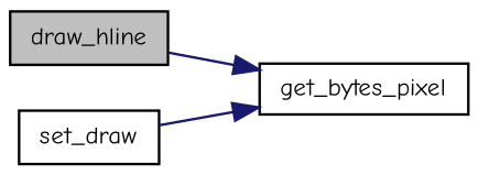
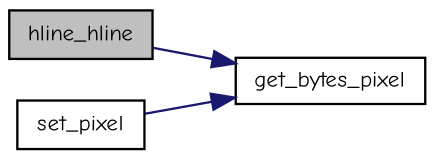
  digraph {
    fontname="Comic Neue"
    rankdir=LR
    node [color=black fillcolor=white fontname="Comic Neue" fontsize=10 shape=record style=filled]
    edge [color=midnightblue fontname="Comic Neue" fontsize=10 labelfontname=Helvetica labelfontsize=10 style=solid]
-   n1 [fillcolor=grey75 fontcolor=black height=0.2 label=draw_hline width=0.4]
+   n1 [fillcolor=grey75 fontcolor=black height=0.2 label=hline_hline width=0.4]
    n2 [height=0.2 label=get_bytes_pixel width=0.4]
-   n3 [height=0.2 label=set_draw width=0.4]
+   n3 [height=0.2 label=set_pixel width=0.4]
    n1 -> n2
    n3 -> n2
  }
